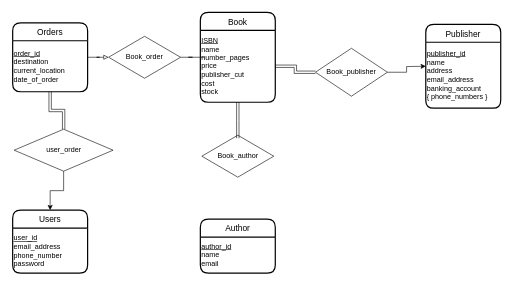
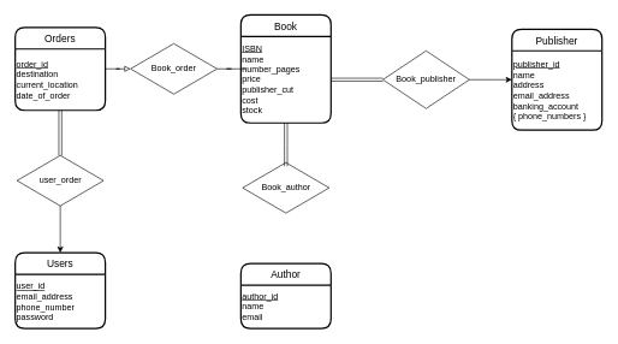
  <mxCell id="0" />
  <mxCell id="1" parent="0" />
  <mxCell id="2" value="Book" style="swimlane;childLayout=stackLayout;horizontal=1;startSize=30;horizontalStack=0;rounded=1;fontSize=14;fontStyle=0;strokeWidth=2;resizeParent=0;resizeLast=1;shadow=0;dashed=0;align=center;" parent="1" vertex="1"><mxGeometry x="333" y="20" width="125" height="150" as="geometry"><mxRectangle x="315" y="310" width="60" height="30" as="alternateBounds" /></mxGeometry></mxCell>
  <mxCell id="3" value="&lt;blockquote style=&quot;margin: 0 0 0 40px ; border: none ; padding: 0px&quot;&gt;&lt;/blockquote&gt;&lt;u&gt;ISBN&lt;/u&gt;&lt;br&gt;&lt;blockquote style=&quot;margin: 0 0 0 40px ; border: none ; padding: 0px&quot;&gt;&lt;/blockquote&gt;&lt;span&gt;name&lt;/span&gt;&lt;br&gt;&lt;blockquote style=&quot;margin: 0 0 0 40px ; border: none ; padding: 0px&quot;&gt;&lt;/blockquote&gt;&lt;span&gt;number_pages&lt;/span&gt;&lt;br&gt;&lt;blockquote style=&quot;margin: 0 0 0 40px ; border: none ; padding: 0px&quot;&gt;&lt;/blockquote&gt;&lt;span&gt;price&lt;/span&gt;&lt;br&gt;&lt;blockquote style=&quot;margin: 0 0 0 40px ; border: none ; padding: 0px&quot;&gt;&lt;/blockquote&gt;&lt;span&gt;publisher_cut&lt;/span&gt;&lt;br&gt;&lt;blockquote style=&quot;margin: 0 0 0 40px ; border: none ; padding: 0px&quot;&gt;&lt;/blockquote&gt;&lt;span&gt;cost&lt;/span&gt;&lt;br&gt;&lt;span&gt;stock&lt;/span&gt;" style="text;html=1;align=left;verticalAlign=middle;resizable=0;points=[];autosize=1;strokeColor=none;fillColor=none;" parent="2" vertex="1"><mxGeometry y="30" width="125" height="120" as="geometry" /></mxCell>
  <mxCell id="4" value="Publisher" style="swimlane;childLayout=stackLayout;horizontal=1;startSize=30;horizontalStack=0;rounded=1;fontSize=14;fontStyle=0;strokeWidth=2;resizeParent=0;resizeLast=1;shadow=0;dashed=0;align=center;" parent="1" vertex="1"><mxGeometry x="709" y="40" width="125" height="140" as="geometry"><mxRectangle x="315" y="310" width="60" height="30" as="alternateBounds" /></mxGeometry></mxCell>
  <mxCell id="5" value="&lt;blockquote style=&quot;margin: 0 0 0 40px ; border: none ; padding: 0px&quot;&gt;&lt;/blockquote&gt;&lt;u&gt;publisher_id&lt;/u&gt;&lt;br&gt;&lt;blockquote style=&quot;margin: 0 0 0 40px ; border: none ; padding: 0px&quot;&gt;&lt;/blockquote&gt;&lt;span&gt;name&lt;/span&gt;&lt;br&gt;&lt;blockquote style=&quot;margin: 0 0 0 40px ; border: none ; padding: 0px&quot;&gt;&lt;/blockquote&gt;&lt;span&gt;address&lt;/span&gt;&lt;br&gt;&lt;blockquote style=&quot;margin: 0 0 0 40px ; border: none ; padding: 0px&quot;&gt;&lt;/blockquote&gt;&lt;span&gt;email_address&lt;/span&gt;&lt;br&gt;&lt;blockquote style=&quot;margin: 0 0 0 40px ; border: none ; padding: 0px&quot;&gt;&lt;/blockquote&gt;&lt;span&gt;banking_account&lt;/span&gt;&lt;br&gt;&lt;blockquote style=&quot;margin: 0 0 0 40px ; border: none ; padding: 0px&quot;&gt;&lt;/blockquote&gt;{ phone_numbers }" style="text;html=1;align=left;verticalAlign=middle;resizable=0;points=[];autosize=1;strokeColor=none;fillColor=none;" parent="4" vertex="1"><mxGeometry y="30" width="125" height="110" as="geometry" /></mxCell>
  <mxCell id="6" value="" style="edgeStyle=orthogonalEdgeStyle;rounded=0;orthogonalLoop=1;jettySize=auto;html=1;" parent="1" source="7" edge="1"><mxGeometry relative="1" as="geometry"><mxPoint x="709" y="110" as="targetPoint" /></mxGeometry></mxCell>
- <mxCell id="7" value="Book_publisher" style="shape=rhombus;perimeter=rhombusPerimeter;whiteSpace=wrap;html=1;align=center;fillColor=none;" parent="1" vertex="1"><mxGeometry x="525" y="80" width="120" height="80" as="geometry" /></mxCell>
+ <mxCell id="7" value="Book_publisher" style="shape=rhombus;perimeter=rhombusPerimeter;whiteSpace=wrap;html=1;align=center;fillColor=none;" parent="1" vertex="1"><mxGeometry x="530" y="70" width="120" height="80" as="geometry" /></mxCell>
  <mxCell id="8" style="edgeStyle=orthogonalEdgeStyle;rounded=0;orthogonalLoop=1;jettySize=auto;html=1;entryX=0;entryY=0.5;entryDx=0;entryDy=0;endArrow=none;endFill=0;shape=link;" parent="1" source="3" target="7" edge="1"><mxGeometry relative="1" as="geometry" /></mxCell>
  <mxCell id="9" value="Author" style="swimlane;childLayout=stackLayout;horizontal=1;startSize=30;horizontalStack=0;rounded=1;fontSize=14;fontStyle=0;strokeWidth=2;resizeParent=0;resizeLast=1;shadow=0;dashed=0;align=center;" parent="1" vertex="1"><mxGeometry x="333" y="365" width="125" height="90" as="geometry"><mxRectangle x="315" y="310" width="60" height="30" as="alternateBounds" /></mxGeometry></mxCell>
  <mxCell id="10" value="&lt;blockquote style=&quot;margin: 0 0 0 40px ; border: none ; padding: 0px&quot;&gt;&lt;/blockquote&gt;&lt;u&gt;author_id&lt;/u&gt;&lt;br&gt;&lt;blockquote style=&quot;margin: 0 0 0 40px ; border: none ; padding: 0px&quot;&gt;&lt;/blockquote&gt;&lt;span&gt;name&lt;/span&gt;&lt;br&gt;&lt;blockquote style=&quot;margin: 0 0 0 40px ; border: none ; padding: 0px&quot;&gt;&lt;/blockquote&gt;email" style="text;html=1;align=left;verticalAlign=middle;resizable=0;points=[];autosize=1;strokeColor=none;fillColor=none;" parent="9" vertex="1"><mxGeometry y="30" width="125" height="60" as="geometry" /></mxCell>
  <mxCell id="11" value="Book_author" style="shape=rhombus;perimeter=rhombusPerimeter;whiteSpace=wrap;html=1;align=center;fillColor=none;" parent="1" vertex="1"><mxGeometry x="335.5" y="225" width="120" height="70" as="geometry" /></mxCell>
  <mxCell id="12" style="edgeStyle=orthogonalEdgeStyle;shape=link;rounded=0;orthogonalLoop=1;jettySize=auto;html=1;entryX=0.5;entryY=0;entryDx=0;entryDy=0;endArrow=none;endFill=0;" parent="1" source="3" edge="1"><mxGeometry relative="1" as="geometry"><mxPoint x="395.5" y="230" as="targetPoint" /></mxGeometry></mxCell>
  <mxCell id="13" style="edgeStyle=orthogonalEdgeStyle;rounded=0;orthogonalLoop=1;jettySize=auto;html=1;entryX=0;entryY=0.5;entryDx=0;entryDy=0;endArrow=block;endFill=0;" parent="1" source="14" target="17" edge="1"><mxGeometry relative="1" as="geometry" /></mxCell>
  <mxCell id="14" value="Orders" style="swimlane;childLayout=stackLayout;horizontal=1;startSize=30;horizontalStack=0;rounded=1;fontSize=14;fontStyle=0;strokeWidth=2;resizeParent=0;resizeLast=1;shadow=0;dashed=0;align=center;" parent="1" vertex="1"><mxGeometry x="20" y="37.5" width="125" height="115" as="geometry"><mxRectangle x="315" y="310" width="60" height="30" as="alternateBounds" /></mxGeometry></mxCell>
  <mxCell id="15" value="&lt;blockquote style=&quot;margin: 0 0 0 40px ; border: none ; padding: 0px&quot;&gt;&lt;/blockquote&gt;&lt;u&gt;order_id&lt;/u&gt;&lt;br&gt;&lt;blockquote style=&quot;margin: 0 0 0 40px ; border: none ; padding: 0px&quot;&gt;&lt;/blockquote&gt;destination&lt;br&gt;&lt;blockquote style=&quot;margin: 0 0 0 40px ; border: none ; padding: 0px&quot;&gt;&lt;/blockquote&gt;current_location&lt;br&gt;date_of_order" style="text;html=1;align=left;verticalAlign=middle;resizable=0;points=[];autosize=1;strokeColor=none;fillColor=none;" parent="14" vertex="1"><mxGeometry y="30" width="125" height="85" as="geometry" /></mxCell>
  <mxCell id="16" style="edgeStyle=orthogonalEdgeStyle;rounded=0;orthogonalLoop=1;jettySize=auto;html=1;entryX=0.056;entryY=0.375;entryDx=0;entryDy=0;entryPerimeter=0;endArrow=none;endFill=0;" parent="1" source="17" target="3" edge="1"><mxGeometry relative="1" as="geometry" /></mxCell>
  <mxCell id="17" value="Book_order" style="shape=rhombus;perimeter=rhombusPerimeter;whiteSpace=wrap;html=1;align=center;fillColor=none;" parent="1" vertex="1"><mxGeometry x="180" y="60" width="120" height="70" as="geometry" /></mxCell>
  <mxCell id="18" value="Users" style="swimlane;childLayout=stackLayout;horizontal=1;startSize=30;horizontalStack=0;rounded=1;fontSize=14;fontStyle=0;strokeWidth=2;resizeParent=0;resizeLast=1;shadow=0;dashed=0;align=center;" parent="1" vertex="1"><mxGeometry x="20" y="350" width="125" height="105" as="geometry"><mxRectangle x="315" y="310" width="60" height="30" as="alternateBounds" /></mxGeometry></mxCell>
  <mxCell id="19" value="&lt;blockquote style=&quot;margin: 0 0 0 40px ; border: none ; padding: 0px&quot;&gt;&lt;/blockquote&gt;&lt;u&gt;user_id&lt;/u&gt;&lt;br&gt;&lt;blockquote style=&quot;margin: 0 0 0 40px ; border: none ; padding: 0px&quot;&gt;&lt;/blockquote&gt;email_address&lt;br&gt;&lt;blockquote style=&quot;margin: 0 0 0 40px ; border: none ; padding: 0px&quot;&gt;&lt;/blockquote&gt;phone_number&lt;br&gt;password" style="text;html=1;align=left;verticalAlign=middle;resizable=0;points=[];autosize=1;strokeColor=none;fillColor=none;" parent="18" vertex="1"><mxGeometry y="30" width="125" height="75" as="geometry" /></mxCell>
  <mxCell id="20" style="edgeStyle=orthogonalEdgeStyle;rounded=0;orthogonalLoop=1;jettySize=auto;html=1;entryX=0.5;entryY=0;entryDx=0;entryDy=0;endArrow=classic;endFill=1;" parent="1" source="21" target="18" edge="1"><mxGeometry relative="1" as="geometry" /></mxCell>
- <mxCell id="21" value="user_order" style="shape=rhombus;perimeter=rhombusPerimeter;whiteSpace=wrap;html=1;align=center;fillColor=none;" parent="1" vertex="1"><mxGeometry x="22.5" y="215" width="165" height="70" as="geometry" /></mxCell>
+ <mxCell id="21" value="user_order" style="shape=rhombus;perimeter=rhombusPerimeter;whiteSpace=wrap;html=1;align=center;fillColor=none;" parent="1" vertex="1"><mxGeometry x="22.5" y="215" width="120" height="70" as="geometry" /></mxCell>
  <mxCell id="22" style="edgeStyle=orthogonalEdgeStyle;rounded=0;orthogonalLoop=1;jettySize=auto;html=1;entryX=0.5;entryY=0;entryDx=0;entryDy=0;endArrow=none;endFill=0;shape=link;" parent="1" source="15" target="21" edge="1"><mxGeometry relative="1" as="geometry" /></mxCell>
